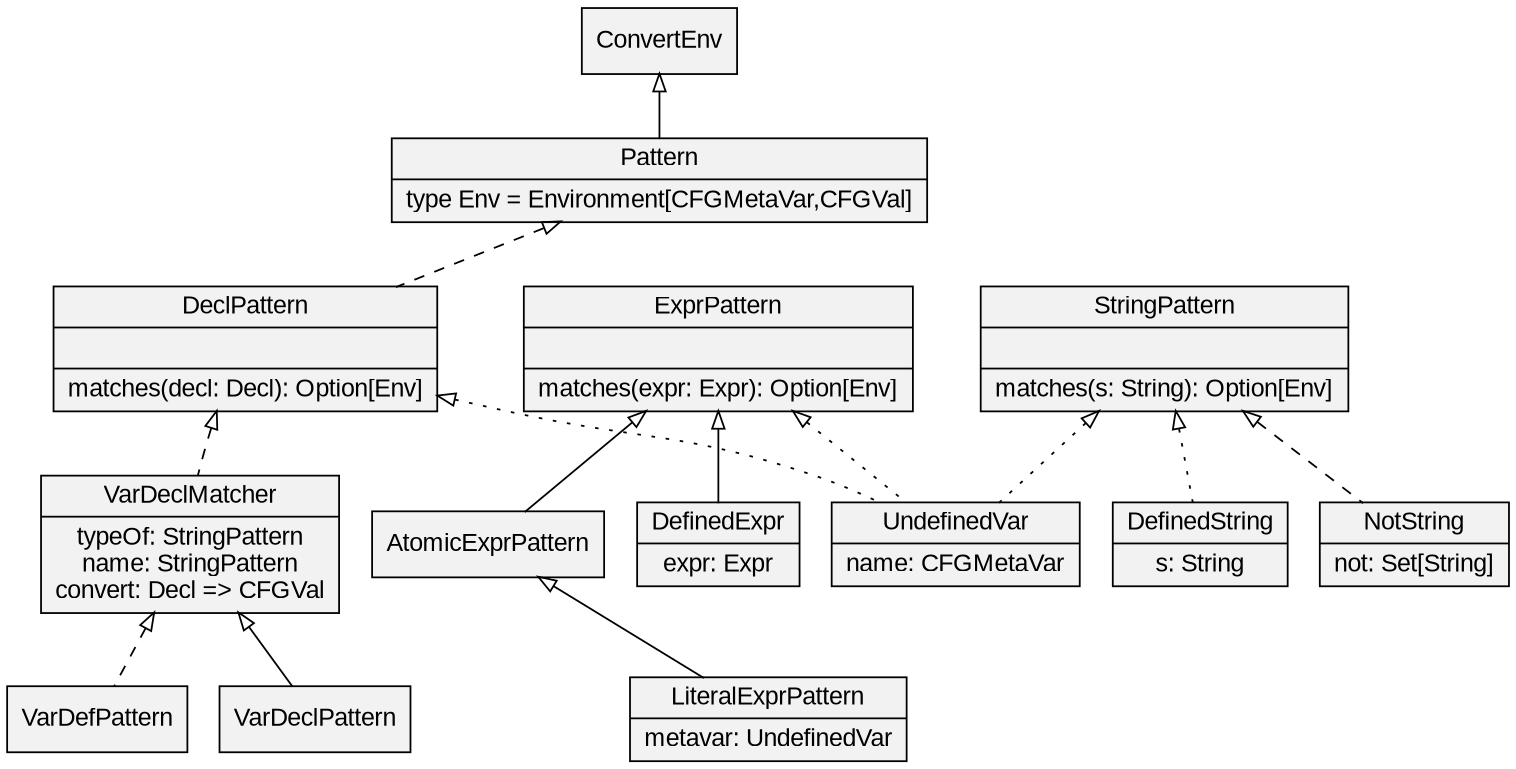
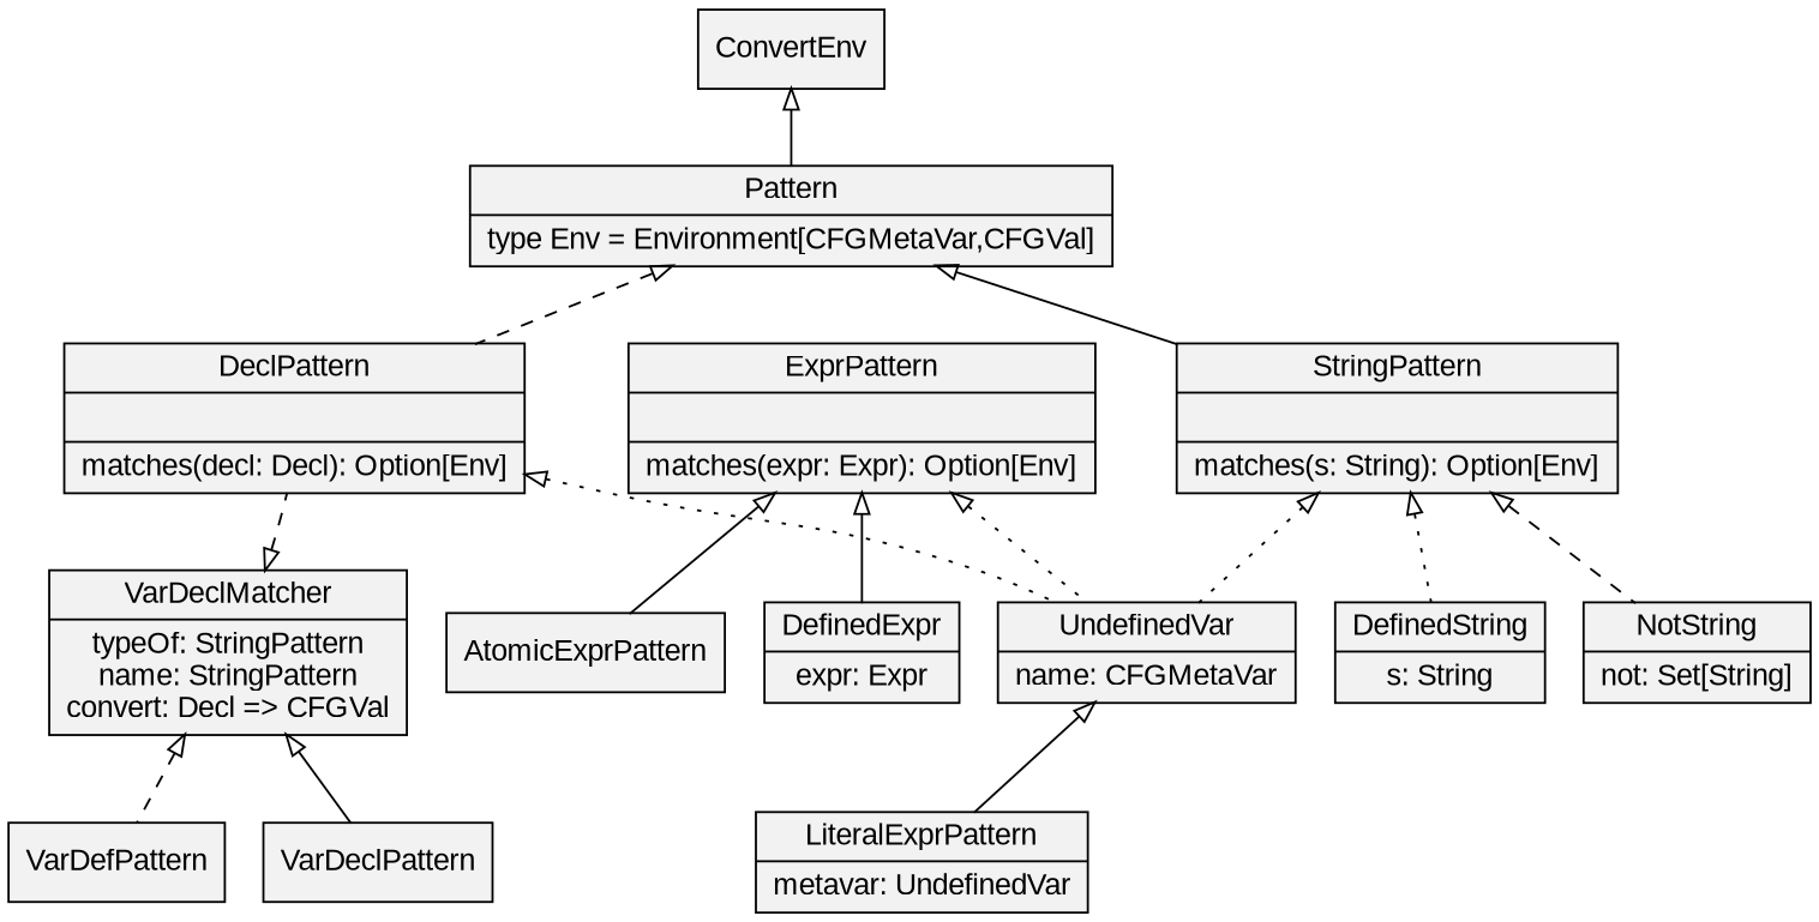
  digraph {
    fontname="Liberation Sans"
    node [fillcolor=gray95 fontname="Liberation Sans" shape=record style=filled]
    edge [arrowtail=empty dir=back fontname="Liberation Sans" style=solid]
    n1 [label="{Pattern|type Env = Environment[CFGMetaVar,CFGVal]}"]
    n2 [label="{DeclPattern||matches(decl: Decl): Option[Env]}"]
    n3 [label="{StringPattern||matches(s: String): Option[Env]}"]
    n4 [label="{UndefinedVar|name: CFGMetaVar}"]
    n5 [label="{VarDeclMatcher|typeOf: StringPattern\nname: StringPattern\nconvert: Decl =\> CFGVal}"]
    n6 [label="{DefinedString|s: String}"]
    n7 [label="{NotString|not: Set[String]}"]
    n8 [label="{ExprPattern||matches(expr: Expr): Option[Env]}"]
    n9 [label=AtomicExprPattern]
    n10 [label="{DefinedExpr|expr: Expr}"]
    n11 [label=ConvertEnv]
    n12 [label="{VarDeclPattern}"]
    n13 [label="{VarDefPattern}"]
    n14 [label="{LiteralExprPattern|metavar: UndefinedVar}"]
    n1 -> n2 [style=dashed]
+   n1 -> n3
    n2 -> n4 [style=dotted]
-   n2 -> n5 [style=dashed]
+   n5 -> n2 [style=dashed]
    n3 -> n4 [style=dotted]
    n3 -> n6 [style=dotted]
    n3 -> n7 [style=dashed]
    n5 -> n12
    n5 -> n13 [style=dashed]
    n8 -> n4 [style=dotted]
    n8 -> n9
    n8 -> n10
-   n9 -> n14
+   n4 -> n14
    n11 -> n1
  }
